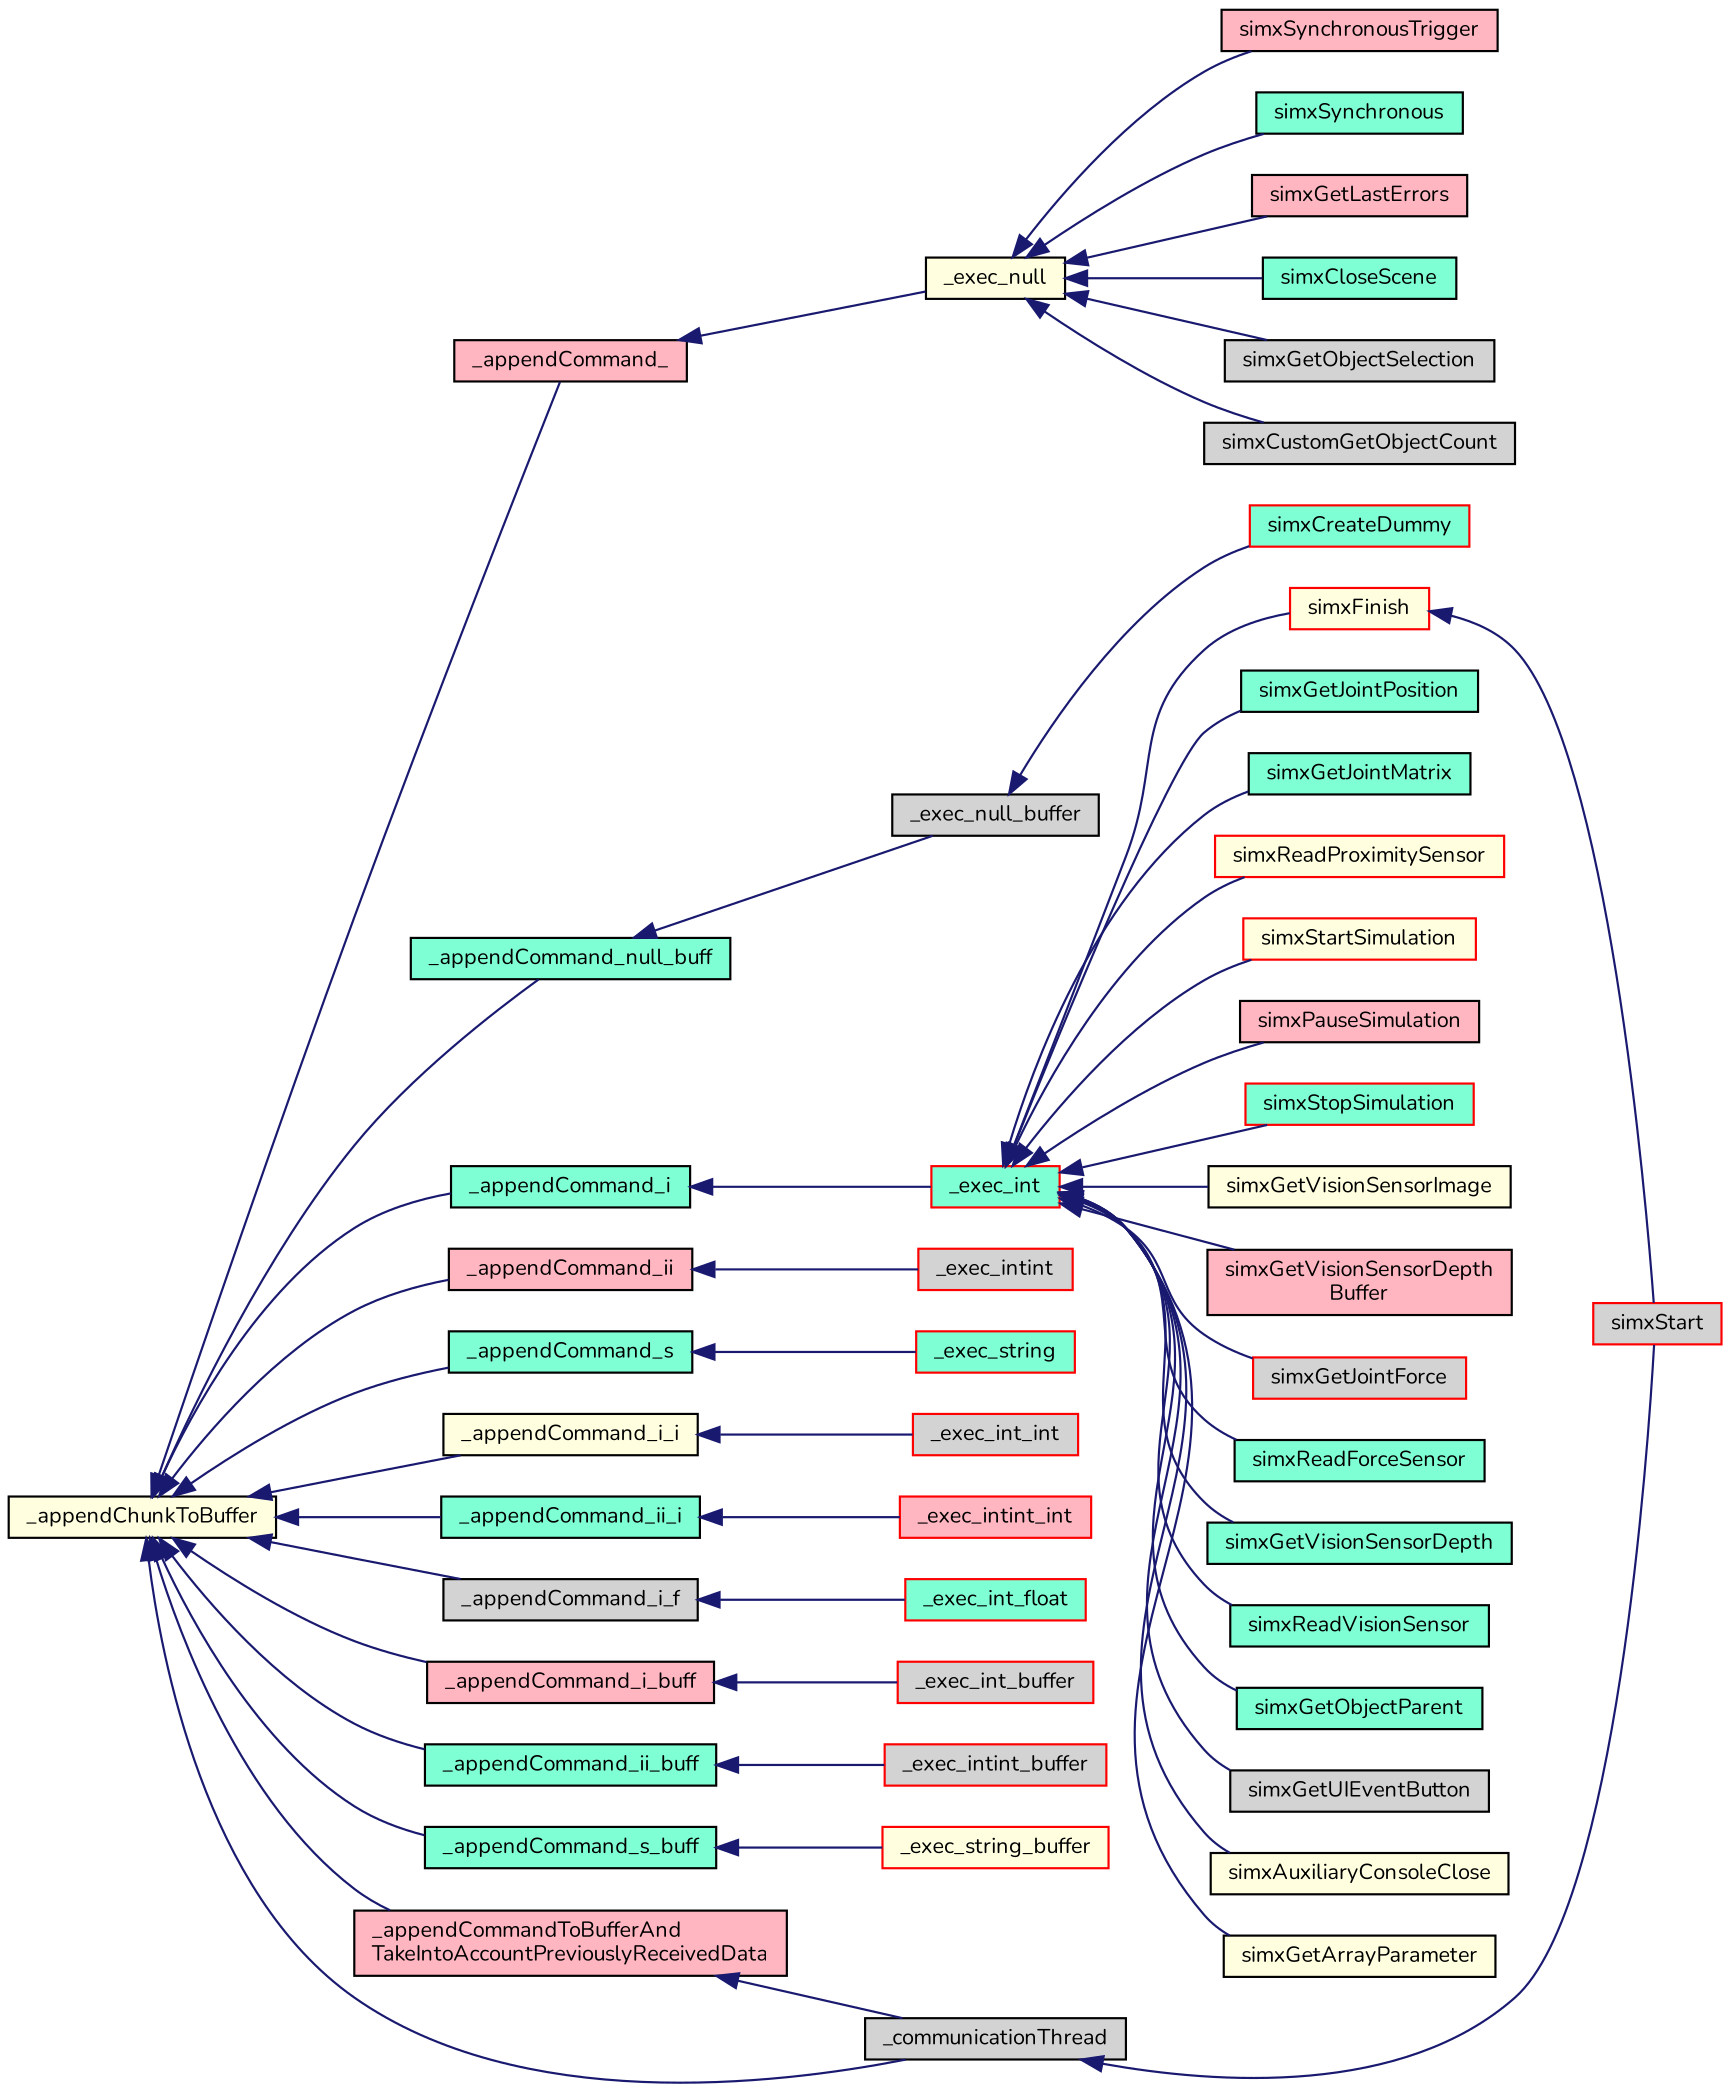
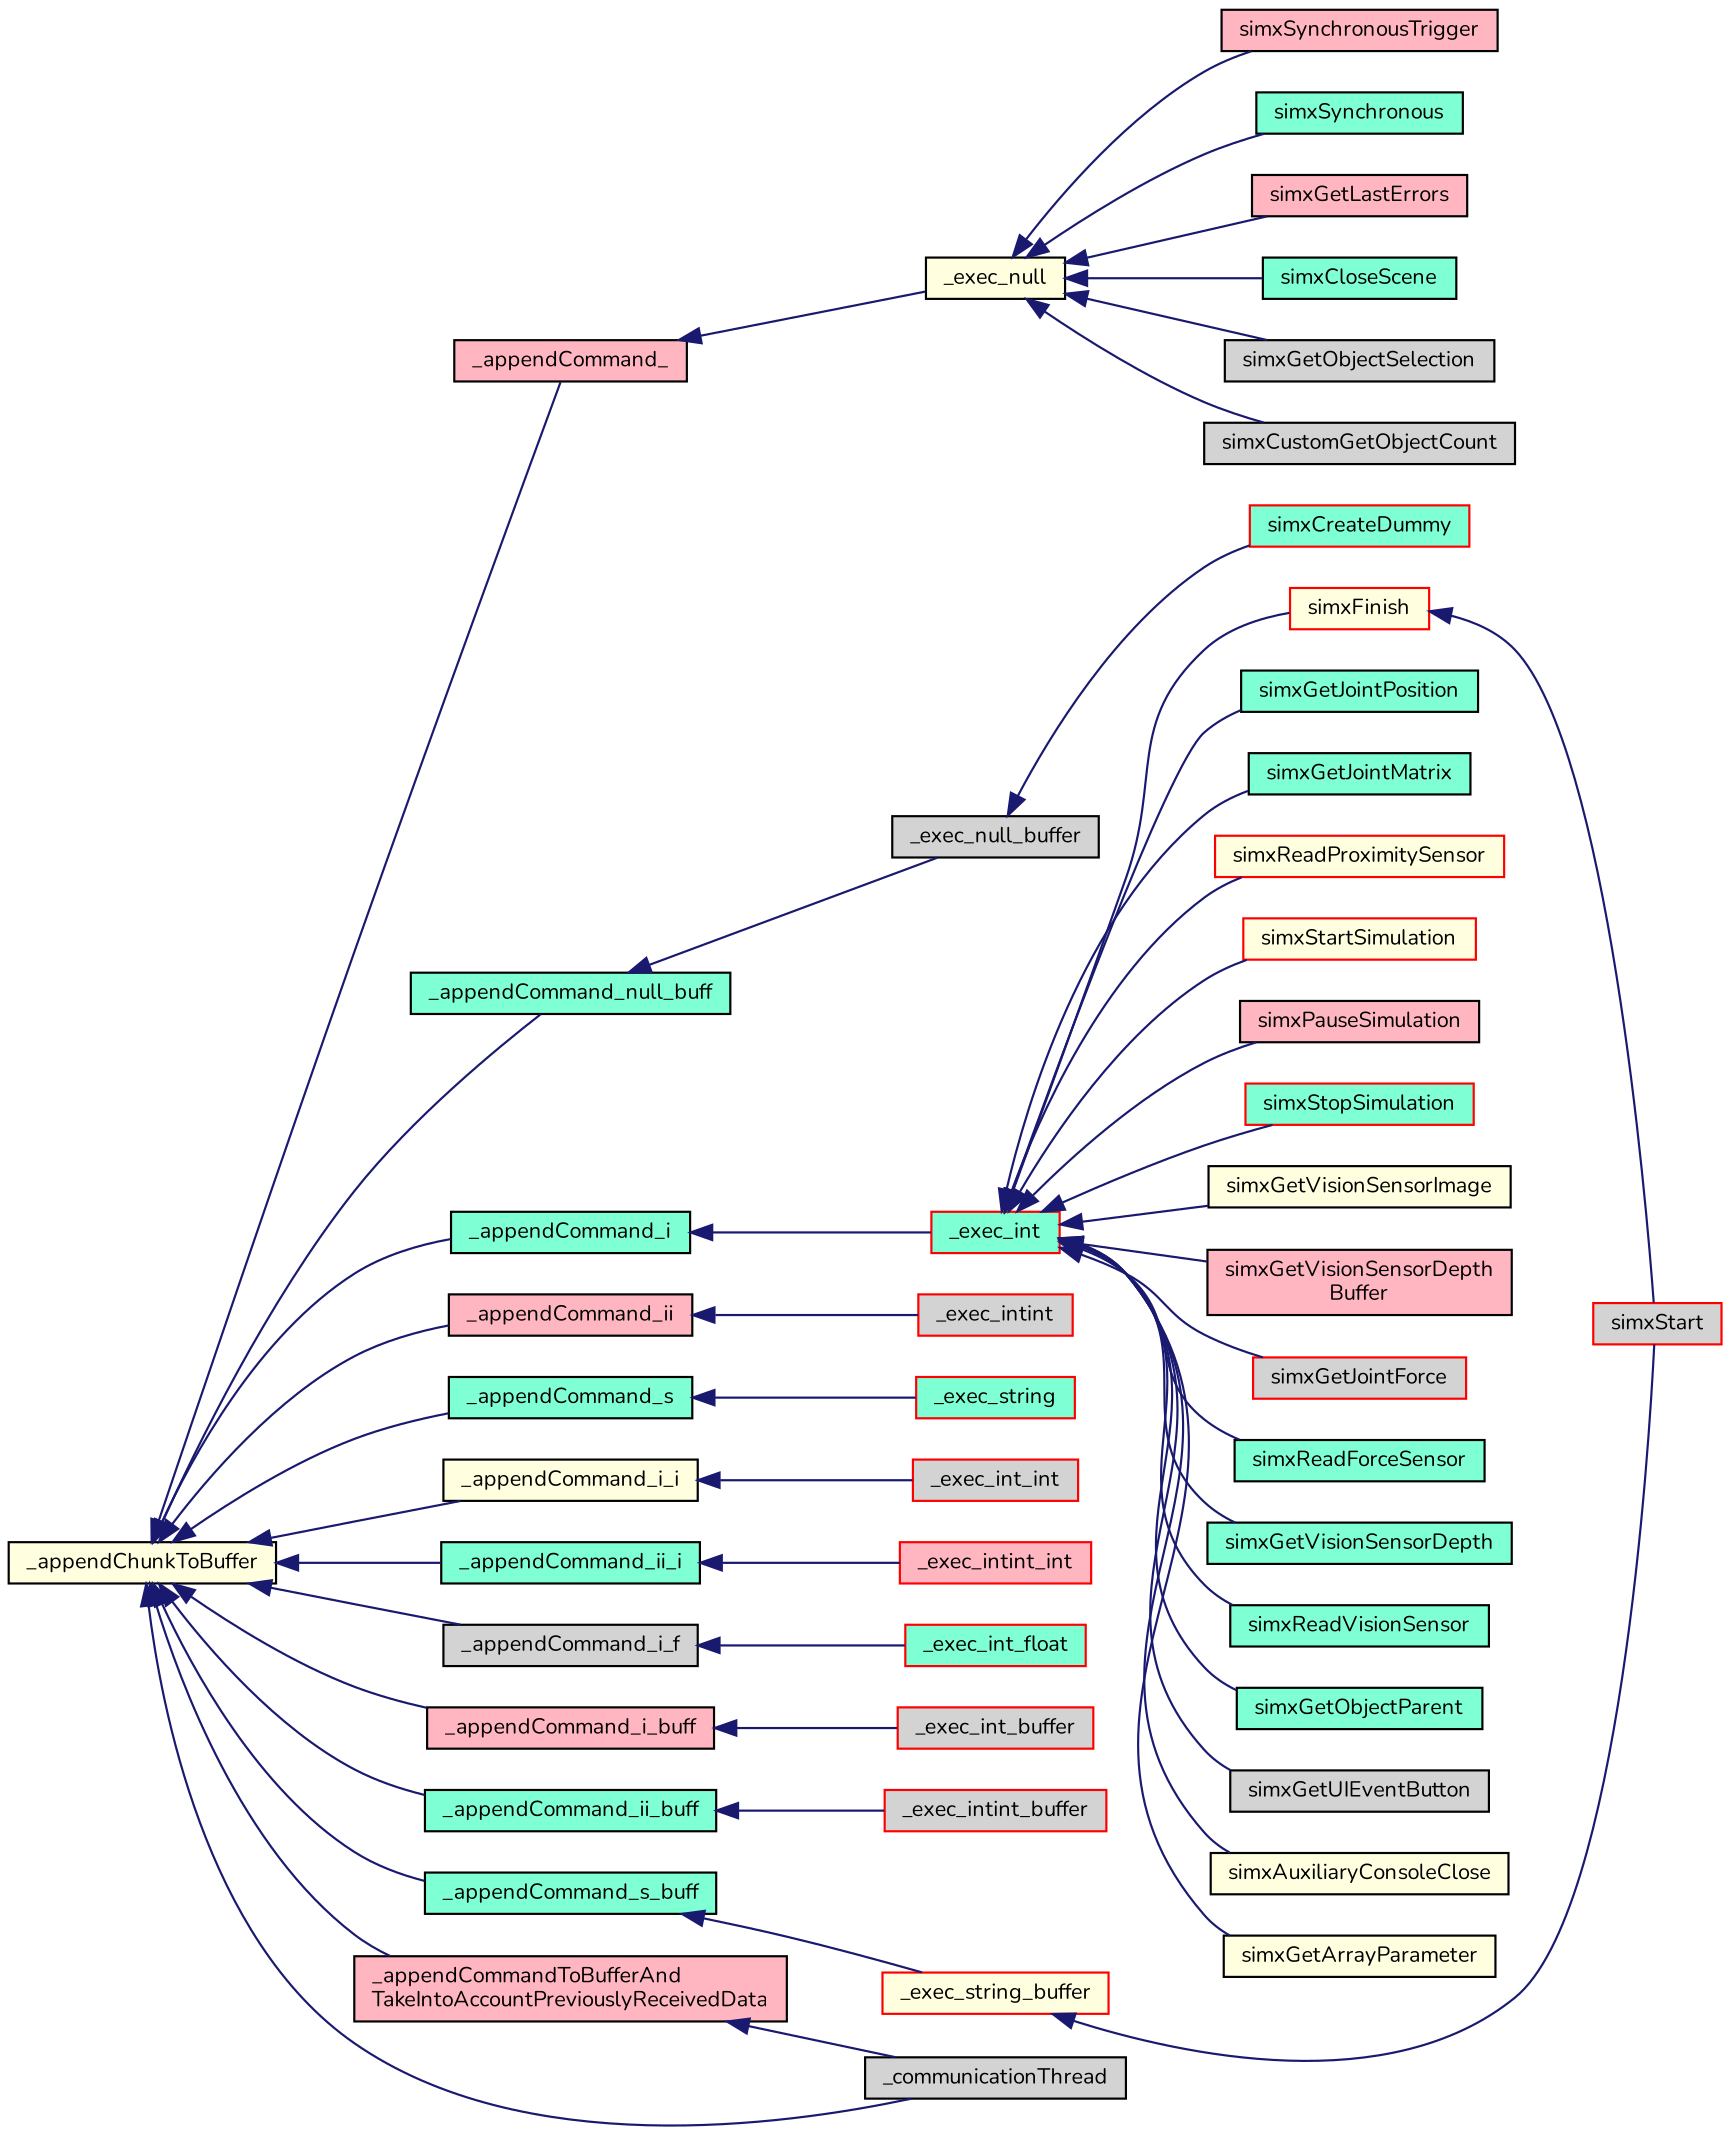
  digraph {
    fontname=Nunito
    rankdir=LR
    node [color=black fillcolor=aquamarine fontname=Nunito fontsize=10 shape=record style=filled]
    edge [color=midnightblue dir=back fontname=Nunito fontsize=10 labelfontname=Helvetica labelfontsize=10 style=solid]
    n1 [fillcolor=lightyellow fontcolor=black height=0.2 label=_appendChunkToBuffer width=0.4]
    n2 [fillcolor=lightpink height=0.2 label=_appendCommand_ width=0.4]
    n3 [height=0.2 label=_appendCommand_null_buff width=0.4]
    n4 [height=0.2 label=_appendCommand_i width=0.4]
    n5 [fillcolor=lightpink height=0.2 label=_appendCommand_ii width=0.4]
    n6 [height=0.2 label=_appendCommand_s width=0.4]
    n7 [fillcolor=lightyellow height=0.2 label=_appendCommand_i_i width=0.4]
    n8 [height=0.2 label=_appendCommand_ii_i width=0.4]
    n9 [fillcolor=lightgrey height=0.2 label=_appendCommand_i_f width=0.4]
    n10 [fillcolor=lightpink height=0.2 label=_appendCommand_i_buff width=0.4]
    n11 [height=0.2 label=_appendCommand_ii_buff width=0.4]
    n12 [height=0.2 label=_appendCommand_s_buff width=0.4]
    n13 [fillcolor=lightpink height=0.2 label="_appendCommandToBufferAnd\lTakeIntoAccountPreviouslyReceivedData" width=0.4]
    n14 [fillcolor=lightgrey height=0.2 label=_communicationThread width=0.4]
    n15 [fillcolor=lightyellow height=0.2 label=_exec_null width=0.4]
    n16 [fillcolor=lightgrey height=0.2 label=_exec_null_buffer width=0.4]
    n17 [color=red height=0.2 label=_exec_int width=0.4]
    n18 [color=red fillcolor=lightgrey height=0.2 label=_exec_intint width=0.4]
    n19 [color=red height=0.2 label=_exec_string width=0.4]
    n20 [color=red fillcolor=lightgrey height=0.2 label=_exec_int_int width=0.4]
    n21 [color=red fillcolor=lightpink height=0.2 label=_exec_intint_int width=0.4]
    n22 [color=red height=0.2 label=_exec_int_float width=0.4]
    n23 [color=red fillcolor=lightgrey height=0.2 label=_exec_int_buffer width=0.4]
    n24 [color=red fillcolor=lightgrey height=0.2 label=_exec_intint_buffer width=0.4]
    n25 [color=red fillcolor=lightyellow height=0.2 label=_exec_string_buffer width=0.4]
    n26 [color=red fillcolor=lightgrey height=0.2 label=simxStart width=0.4]
    n27 [fillcolor=lightpink height=0.2 label=simxSynchronousTrigger width=0.4]
    n28 [height=0.2 label=simxSynchronous width=0.4]
    n29 [fillcolor=lightpink height=0.2 label=simxGetLastErrors width=0.4]
    n30 [height=0.2 label=simxCloseScene width=0.4]
    n31 [fillcolor=lightgrey height=0.2 label=simxGetObjectSelection width=0.4]
    n32 [fillcolor=lightgrey height=0.2 label=simxCustomGetObjectCount width=0.4]
    n33 [color=red height=0.2 label=simxCreateDummy width=0.4]
    n34 [color=red fillcolor=lightyellow height=0.2 label=simxFinish width=0.4]
    n35 [height=0.2 label=simxGetJointPosition width=0.4]
    n36 [height=0.2 label=simxGetJointMatrix width=0.4]
    n37 [color=red fillcolor=lightyellow height=0.2 label=simxReadProximitySensor width=0.4]
    n38 [color=red fillcolor=lightyellow height=0.2 label=simxStartSimulation width=0.4]
    n39 [fillcolor=lightpink height=0.2 label=simxPauseSimulation width=0.4]
    n40 [color=red height=0.2 label=simxStopSimulation width=0.4]
    n41 [fillcolor=lightyellow height=0.2 label=simxGetVisionSensorImage width=0.4]
    n42 [fillcolor=lightpink height=0.2 label="simxGetVisionSensorDepth\lBuffer" width=0.4]
    n43 [color=red fillcolor=lightgrey height=0.2 label=simxGetJointForce width=0.4]
    n44 [height=0.2 label=simxReadForceSensor width=0.4]
    n45 [height=0.2 label=simxGetVisionSensorDepth width=0.4]
    n46 [height=0.2 label=simxReadVisionSensor width=0.4]
    n47 [height=0.2 label=simxGetObjectParent width=0.4]
    n48 [fillcolor=lightgrey height=0.2 label=simxGetUIEventButton width=0.4]
    n49 [fillcolor=lightyellow height=0.2 label=simxAuxiliaryConsoleClose width=0.4]
    n50 [fillcolor=lightyellow height=0.2 label=simxGetArrayParameter width=0.4]
    n1 -> n2
    n1 -> n3
    n1 -> n4
    n1 -> n5
    n1 -> n6
    n1 -> n7
    n1 -> n8
    n1 -> n9
    n1 -> n10
    n1 -> n11
    n1 -> n12
    n1 -> n13
    n1 -> n14
    n2 -> n15
    n3 -> n16
    n4 -> n17
    n5 -> n18
    n6 -> n19
    n7 -> n20
    n8 -> n21
    n9 -> n22
    n10 -> n23
    n11 -> n24
    n12 -> n25
    n13 -> n14
-   n14 -> n26
+   n25 -> n26
    n15 -> n27
    n15 -> n28
    n15 -> n29
    n15 -> n30
    n15 -> n31
    n15 -> n32
    n16 -> n33
    n17 -> n34
    n17 -> n35
    n17 -> n36
    n17 -> n37
    n17 -> n38
    n17 -> n39
    n17 -> n40
    n17 -> n41
    n17 -> n42
    n17 -> n43
    n17 -> n44
    n17 -> n45
    n17 -> n46
    n17 -> n47
    n17 -> n48
    n17 -> n49
    n17 -> n50
    n34 -> n26
  }
